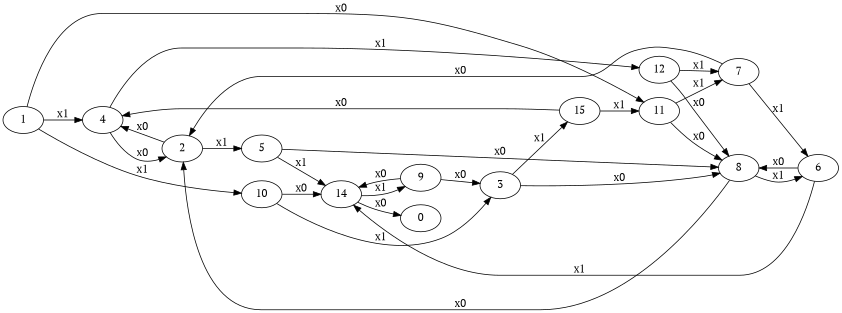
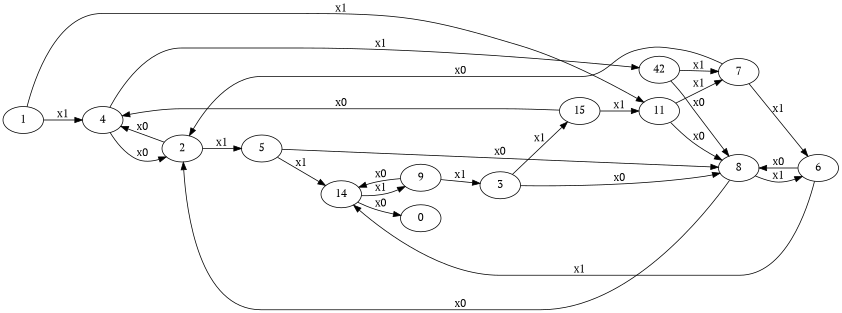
  digraph {
    fontname="PT Serif"
    rankdir=LR
    node [fontname="PT Serif"]
    edge [fontname="PT Serif"]
    4
    2
-   12
+   12 [label=42]
    1
-   10
    11
    3
    14
    8
    7
    5
    15
    6
    0
    9
    4 -> 2 [label=x0]
    4 -> 12 [label=x1]
    2 -> 4 [label=x0]
    2 -> 5 [label=x1]
    12 -> 8 [label=x0]
    12 -> 7 [label=x1]
    1 -> 4 [label=x1]
-   1 -> 10 [label=x1]
-   1 -> 11 [label=x0]
-   10 -> 3 [label=x1]
-   10 -> 14 [label=x0]
+   1 -> 11 [label=x1]
    11 -> 8 [label=x0]
    11 -> 7 [label=x1]
    3 -> 8 [label=x0]
    3 -> 15 [label=x1]
    14 -> 0 [label=x0]
    14 -> 9 [label=x1]
    8 -> 2 [label=x0]
    8 -> 6 [label=x1]
    7 -> 2 [label=x0]
    7 -> 6 [label=x1]
    5 -> 14 [label=x1]
    5 -> 8 [label=x0]
    15 -> 4 [label=x0]
    15 -> 11 [label=x1]
    6 -> 14 [label=x1]
    6 -> 8 [label=x0]
-   9 -> 3 [label=x0]
+   9 -> 3 [label=x1]
    9 -> 14 [label=x0]
  }
